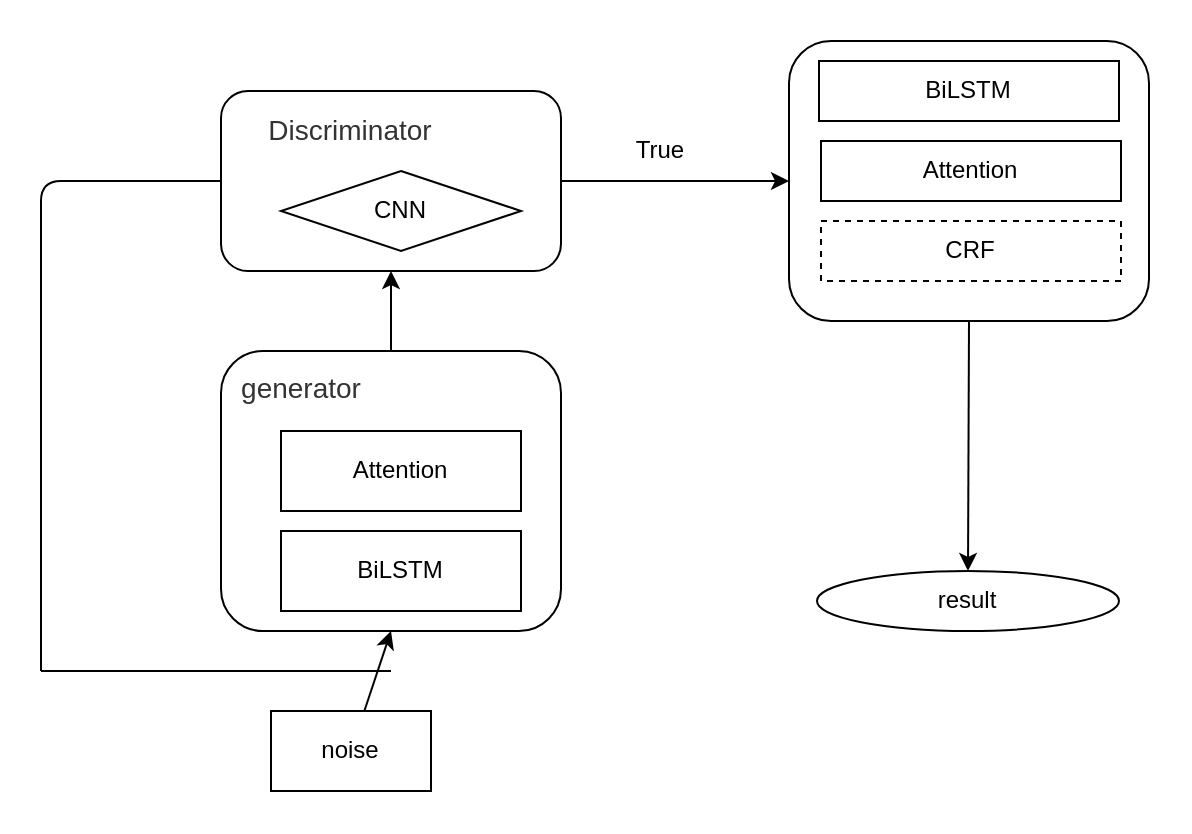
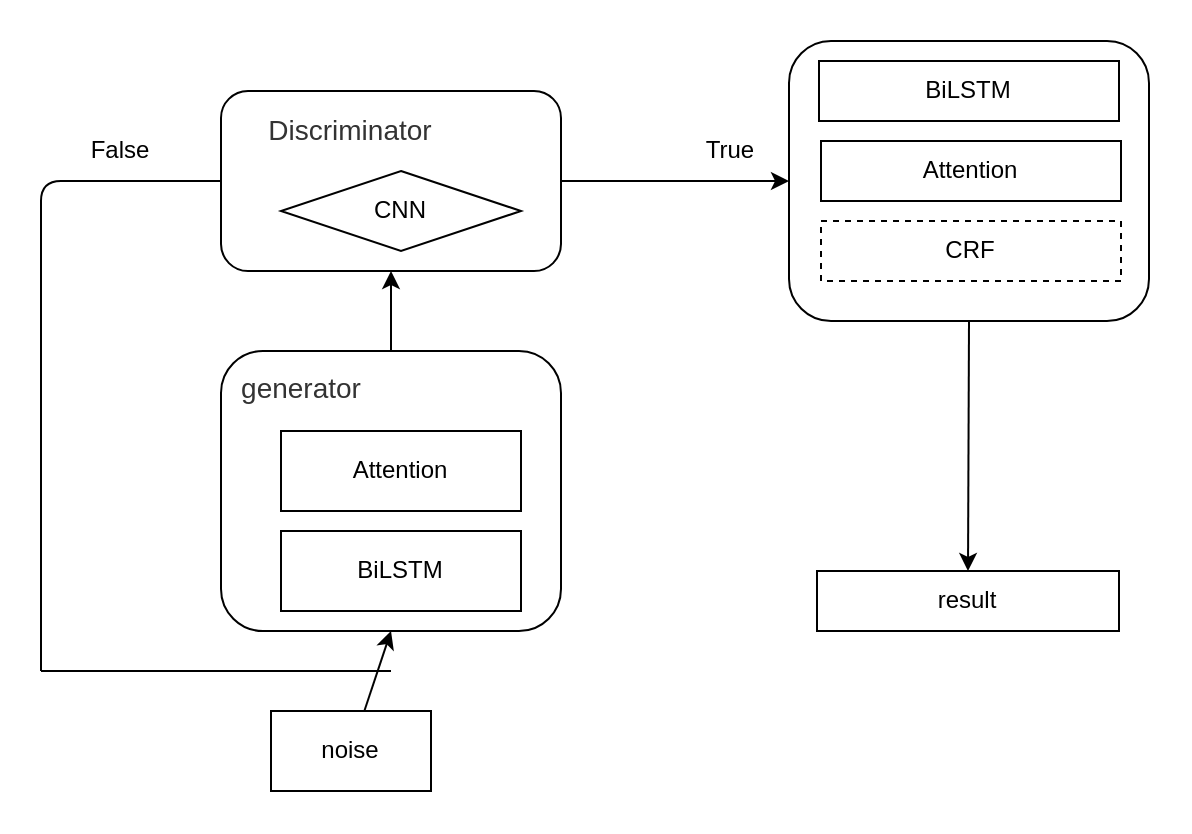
  <mxCell id="0" />
  <mxCell id="1" parent="0" />
  <mxCell id="2" value="noise" style="rounded=0;whiteSpace=wrap;html=1;" vertex="1" parent="1"><mxGeometry x="135" y="355" width="80" height="40" as="geometry" /></mxCell>
  <mxCell id="3" value="&lt;div style=&quot;text-align: justify&quot;&gt;&lt;br&gt;&lt;/div&gt;" style="rounded=1;whiteSpace=wrap;html=1;align=center;" vertex="1" parent="1"><mxGeometry x="110" y="175" width="170" height="140" as="geometry" /></mxCell>
  <mxCell id="4" value="&lt;br&gt;&lt;br&gt;&lt;span style=&quot;color: rgb(51 , 51 , 51) ; font-family: &amp;#34;arial&amp;#34; , &amp;#34;microsoft yahei&amp;#34; , &amp;#34;\\5fae软雅黑&amp;#34; , &amp;#34;\\5b8b体&amp;#34; , &amp;#34;malgun gothic&amp;#34; , &amp;#34;meiryo&amp;#34; , sans-serif ; font-size: 14px ; line-height: 14px ; text-align: left ; background-color: rgb(255 , 255 , 255)&quot;&gt;generator&lt;/span&gt;" style="text;html=1;align=center;verticalAlign=middle;resizable=0;points=[];autosize=1;strokeColor=none;" vertex="1" parent="1"><mxGeometry x="110" y="155" width="80" height="50" as="geometry" /></mxCell>
  <mxCell id="5" value="BiLSTM" style="rounded=0;whiteSpace=wrap;html=1;" vertex="1" parent="1"><mxGeometry x="140" y="265" width="120" height="40" as="geometry" /></mxCell>
  <mxCell id="6" value="Attention" style="rounded=0;whiteSpace=wrap;html=1;" vertex="1" parent="1"><mxGeometry x="140" y="215" width="120" height="40" as="geometry" /></mxCell>
  <mxCell id="7" value="" style="rounded=1;whiteSpace=wrap;html=1;" vertex="1" parent="1"><mxGeometry x="110" y="45" width="170" height="90" as="geometry" /></mxCell>
  <mxCell id="8" value="&lt;span style=&quot;color: rgb(51 , 51 , 51) ; font-family: &amp;#34;arial&amp;#34; , &amp;#34;microsoft yahei&amp;#34; , &amp;#34;\\5fae软雅黑&amp;#34; , &amp;#34;\\5b8b体&amp;#34; , &amp;#34;malgun gothic&amp;#34; , &amp;#34;meiryo&amp;#34; , sans-serif ; font-size: 14px ; text-align: left ; background-color: rgb(255 , 255 , 255)&quot;&gt;Discriminator&lt;/span&gt;" style="text;html=1;strokeColor=none;fillColor=none;align=center;verticalAlign=middle;whiteSpace=wrap;rounded=0;" vertex="1" parent="1"><mxGeometry x="130" y="55" width="90" height="20" as="geometry" /></mxCell>
  <mxCell id="9" value="CNN" style="rhombus;whiteSpace=wrap;html=1;" vertex="1" parent="1"><mxGeometry x="140" y="85" width="120" height="40" as="geometry" /></mxCell>
  <mxCell id="10" value="" style="rounded=1;whiteSpace=wrap;html=1;" vertex="1" parent="1"><mxGeometry x="394" y="20" width="180" height="140" as="geometry" /></mxCell>
  <mxCell id="11" value="BiLSTM" style="rounded=0;whiteSpace=wrap;html=1;" vertex="1" parent="1"><mxGeometry x="409" y="30" width="150" height="30" as="geometry" /></mxCell>
  <mxCell id="12" value="Attention" style="rounded=0;whiteSpace=wrap;html=1;" vertex="1" parent="1"><mxGeometry x="410" y="70" width="150" height="30" as="geometry" /></mxCell>
  <mxCell id="13" value="CRF" style="rounded=0;whiteSpace=wrap;html=1;dashed=1;" vertex="1" parent="1"><mxGeometry x="410" y="110" width="150" height="30" as="geometry" /></mxCell>
- <mxCell id="14" value="result" style="ellipse;whiteSpace=wrap;html=1;" vertex="1" parent="1"><mxGeometry x="408" y="285" width="151" height="30" as="geometry" /></mxCell>
+ <mxCell id="14" value="result" style="rounded=0;whiteSpace=wrap;html=1;" vertex="1" parent="1"><mxGeometry x="408" y="285" width="151" height="30" as="geometry" /></mxCell>
  <mxCell id="15" value="" style="endArrow=classic;html=1;entryX=0.5;entryY=1;entryDx=0;entryDy=0;" edge="1" parent="1" source="2" target="3"><mxGeometry width="50" height="50" relative="1" as="geometry"><mxPoint x="200" y="334.289" as="sourcePoint" /><mxPoint x="200" y="325" as="targetPoint" /></mxGeometry></mxCell>
  <mxCell id="16" value="" style="endArrow=classic;html=1;exitX=0.5;exitY=0;exitDx=0;exitDy=0;entryX=0.5;entryY=1;entryDx=0;entryDy=0;" edge="1" parent="1" source="3" target="7"><mxGeometry width="50" height="50" relative="1" as="geometry"><mxPoint x="190" y="215" as="sourcePoint" /><mxPoint x="240" y="165" as="targetPoint" /></mxGeometry></mxCell>
  <mxCell id="17" value="" style="endArrow=classic;html=1;exitX=1;exitY=0.5;exitDx=0;exitDy=0;entryX=0;entryY=0.5;entryDx=0;entryDy=0;" edge="1" parent="1" source="7" target="10"><mxGeometry width="50" height="50" relative="1" as="geometry"><mxPoint x="350" y="205" as="sourcePoint" /><mxPoint x="400" y="155" as="targetPoint" /></mxGeometry></mxCell>
  <mxCell id="18" value="" style="endArrow=classic;html=1;entryX=0.5;entryY=0;entryDx=0;entryDy=0;exitX=0.5;exitY=1;exitDx=0;exitDy=0;" edge="1" parent="1" source="10" target="14"><mxGeometry width="50" height="50" relative="1" as="geometry"><mxPoint x="350" y="205" as="sourcePoint" /><mxPoint x="400" y="155" as="targetPoint" /></mxGeometry></mxCell>
- <mxCell id="19" value="True" style="text;html=1;strokeColor=none;fillColor=none;align=center;verticalAlign=middle;whiteSpace=wrap;rounded=0;" vertex="1" parent="1"><mxGeometry x="310" y="65" width="40" height="20" as="geometry" /></mxCell>
+ <mxCell id="19" value="True" style="text;html=1;strokeColor=none;fillColor=none;align=center;verticalAlign=middle;whiteSpace=wrap;rounded=0;" vertex="1" parent="1"><mxGeometry x="345" y="65" width="40" height="20" as="geometry" /></mxCell>
  <mxCell id="20" value="" style="endArrow=none;html=1;entryX=0;entryY=0.5;entryDx=0;entryDy=0;" edge="1" parent="1" target="7"><mxGeometry width="50" height="50" relative="1" as="geometry"><mxPoint x="20" y="335" as="sourcePoint" /><mxPoint x="80" y="85" as="targetPoint" /><Array as="points"><mxPoint x="20" y="90" /></Array></mxGeometry></mxCell>
  <mxCell id="21" value="" style="endArrow=none;html=1;" edge="1" parent="1"><mxGeometry width="50" height="50" relative="1" as="geometry"><mxPoint x="20" y="335" as="sourcePoint" /><mxPoint x="195" y="335" as="targetPoint" /></mxGeometry></mxCell>
+ <mxCell id="22" value="False" style="text;html=1;strokeColor=none;fillColor=none;align=center;verticalAlign=middle;whiteSpace=wrap;rounded=0;" vertex="1" parent="1"><mxGeometry x="40" y="65" width="40" height="20" as="geometry" /></mxCell>
